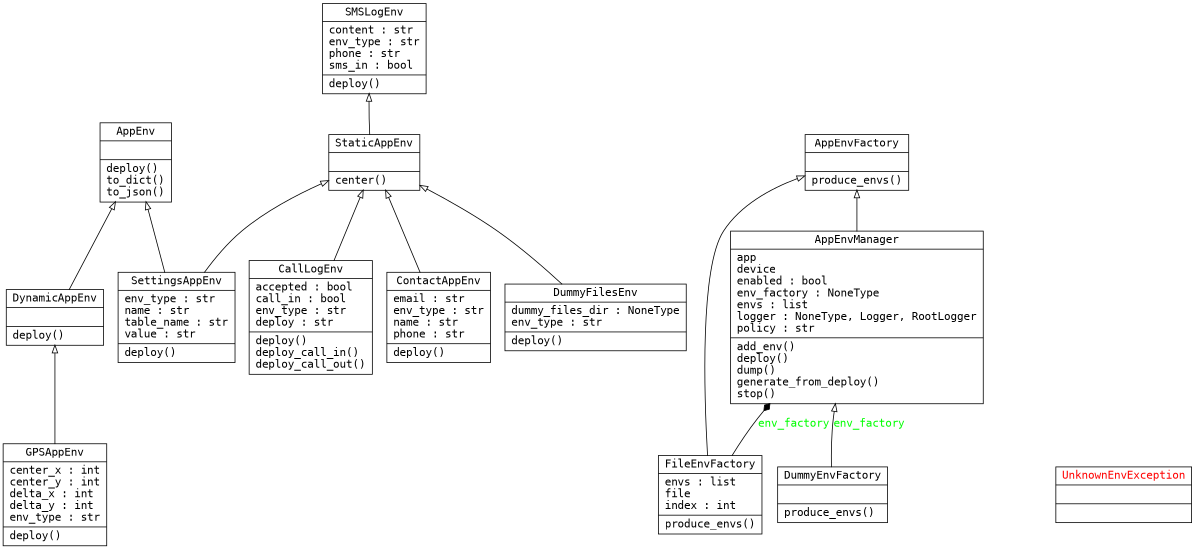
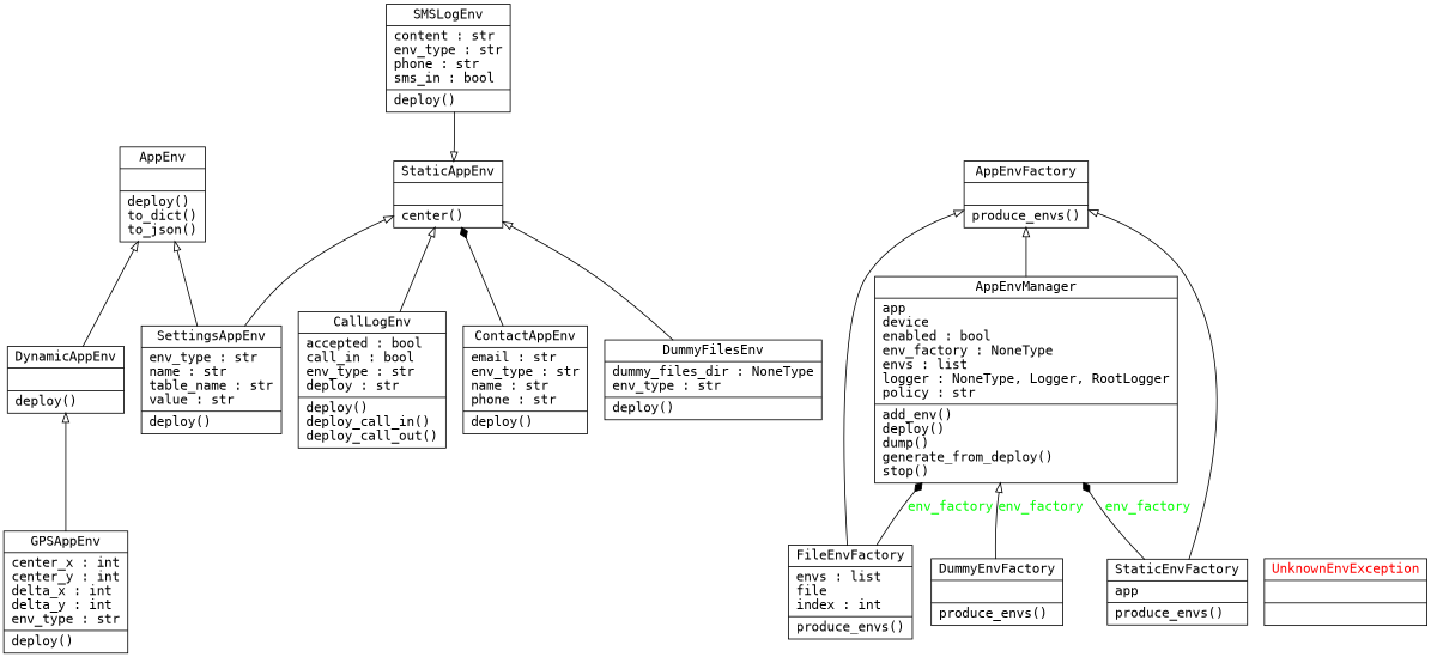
  digraph {
    fontname="DejaVu Sans Mono"
    rankdir=BT
    node [fontname="DejaVu Sans Mono" shape=record]
    edge [arrowhead=empty arrowtail=none fontname="DejaVu Sans Mono"]
    n1 [label="{AppEnv|\l|deploy()\lto_dict()\lto_json()\l}"]
    n2 [label="{AppEnvFactory|\l|produce_envs()\l}"]
    n3 [label="{AppEnvManager|app\ldevice\lenabled : bool\lenv_factory : NoneType\lenvs : list\llogger : NoneType, Logger, RootLogger\lpolicy : str\l|add_env()\ldeploy()\ldump()\lgenerate_from_deploy()\lstop()\l}"]
    n4 [label="{CallLogEnv|accepted : bool\lcall_in : bool\lenv_type : str\ldeploy : str\l|deploy()\ldeploy_call_in()\ldeploy_call_out()\l}"]
    n5 [label="{StaticAppEnv|\l|center()\l}"]
    n6 [label="{ContactAppEnv|email : str\lenv_type : str\lname : str\lphone : str\l|deploy()\l}"]
    n7 [label="{DummyEnvFactory|\l|produce_envs()\l}"]
    n8 [label="{DummyFilesEnv|dummy_files_dir : NoneType\lenv_type : str\l|deploy()\l}"]
    n9 [label="{DynamicAppEnv|\l|deploy()\l}"]
    n10 [label="{FileEnvFactory|envs : list\lfile\lindex : int\l|produce_envs()\l}"]
    n11 [label="{GPSAppEnv|center_x : int\lcenter_y : int\ldelta_x : int\ldelta_y : int\lenv_type : str\l|deploy()\l}"]
    n12 [label="{SMSLogEnv|content : str\lenv_type : str\lphone : str\lsms_in : bool\l|deploy()\l}"]
    n13 [label="{SettingsAppEnv|env_type : str\lname : str\ltable_name : str\lvalue : str\l|deploy()\l}"]
+   n14 [label="{StaticEnvFactory|app\l|produce_envs()\l}"]
    n15 [fontcolor=red label="{UnknownEnvException|\l|}"]
    n3 -> n2
    n4 -> n5
-   n6 -> n5
+   n6 -> n5 [arrowhead=diamond]
    n7 -> n3 [fontcolor=green label=env_factory style=solid]
    n8 -> n5
    n9 -> n1
    n10 -> n2
    n10 -> n3 [arrowhead=diamond fontcolor=green label=env_factory style=solid]
    n11 -> n9
-   n5 -> n12
+   n12 -> n5
    n13 -> n1
    n13 -> n5
+   n14 -> n2
+   n14 -> n3 [arrowhead=diamond fontcolor=green label=env_factory style=solid]
  }
